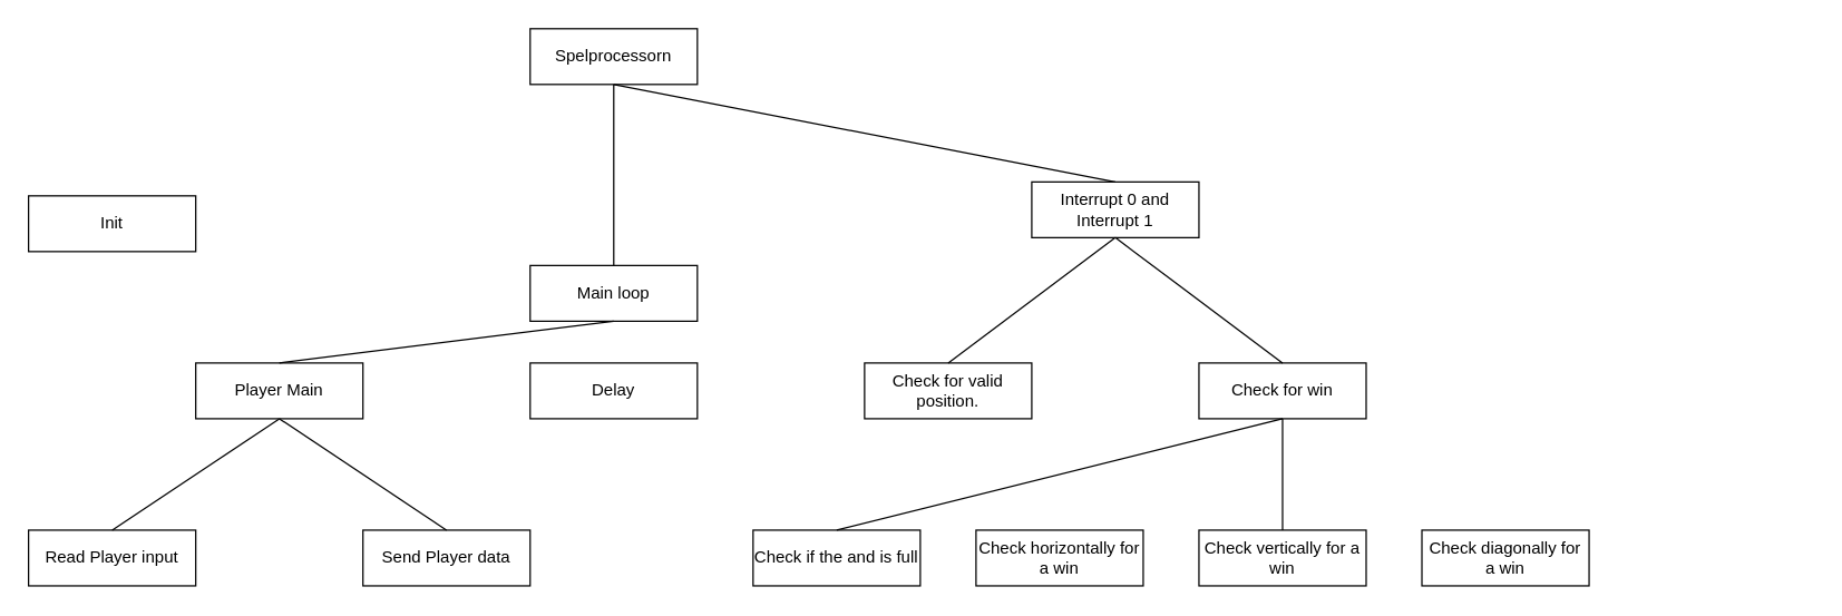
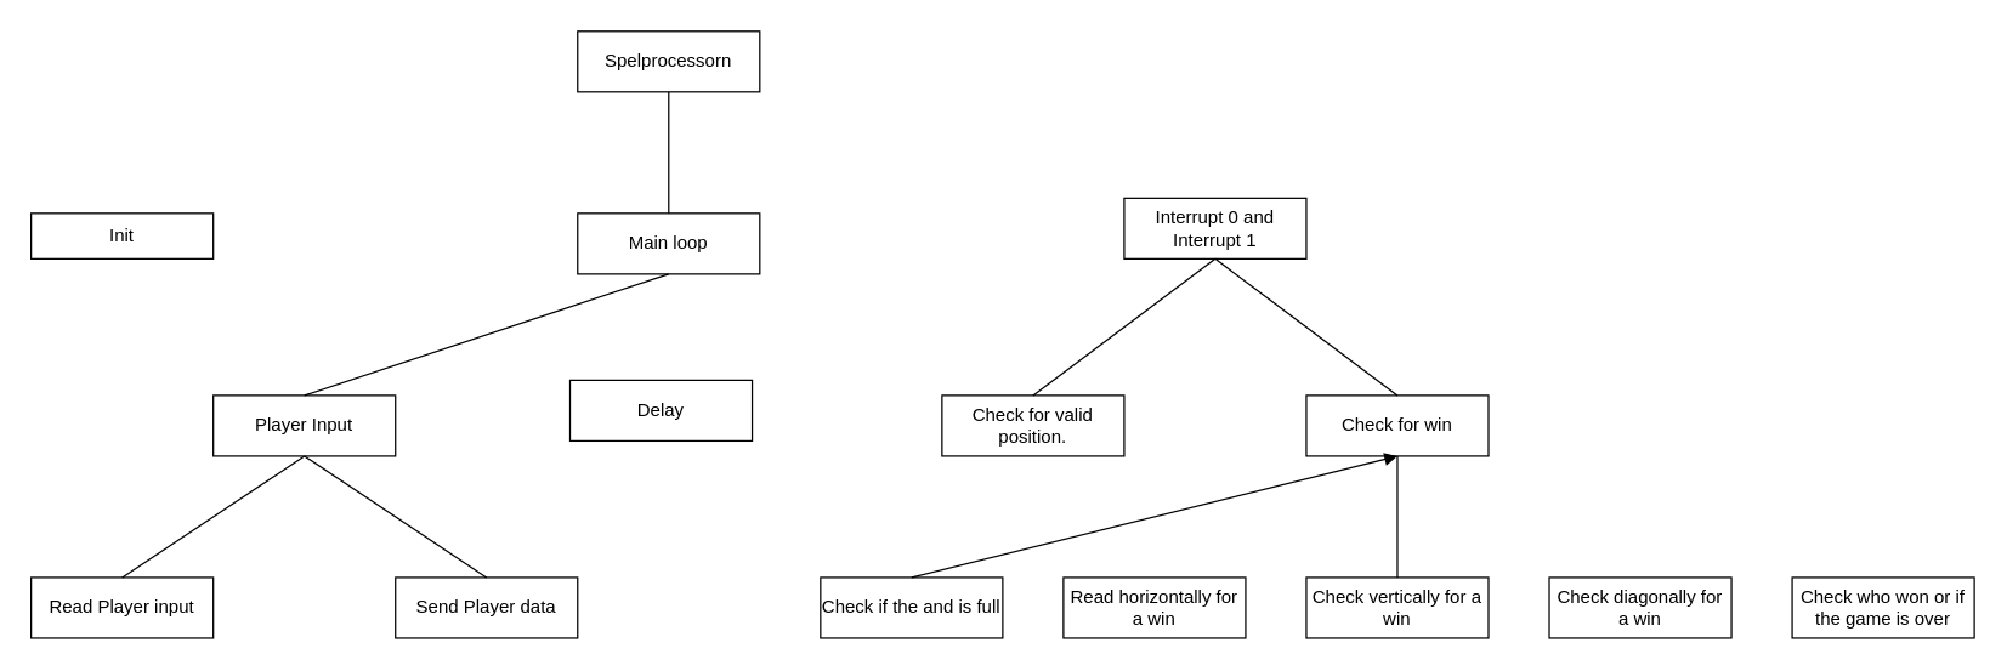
  <mxCell id="0" />
  <mxCell id="1" parent="0" />
- <mxCell id="2" value="Init" style="rounded=0;whiteSpace=wrap;html=1;" vertex="1" parent="1"><mxGeometry y="140" width="120" height="40" as="geometry" x="20" /></mxCell>
- <mxCell id="3" value="Main loop" style="rounded=0;whiteSpace=wrap;html=1;" vertex="1" parent="1"><mxGeometry x="380" y="190" width="120" height="40" as="geometry" /></mxCell>
+ <mxCell id="2" value="Init" style="rounded=0;whiteSpace=wrap;html=1;" vertex="1" parent="1"><mxGeometry x="20" y="140" width="120" height="30" as="geometry" /></mxCell>
+ <mxCell id="3" value="Main loop" style="rounded=0;whiteSpace=wrap;html=1;" vertex="1" parent="1"><mxGeometry x="380" y="140" width="120" height="40" as="geometry" /></mxCell>
  <mxCell id="4" value="Read Player input" style="rounded=0;whiteSpace=wrap;html=1;" vertex="1" parent="1"><mxGeometry y="380" width="120" height="40" as="geometry" x="20" /></mxCell>
- <mxCell id="5" value="Player Main" style="rounded=0;whiteSpace=wrap;html=1;" vertex="1" parent="1"><mxGeometry x="140" y="260" width="120" height="40" as="geometry" /></mxCell>
+ <mxCell id="5" value="Player Input" style="rounded=0;whiteSpace=wrap;html=1;" vertex="1" parent="1"><mxGeometry x="140" y="260" width="120" height="40" as="geometry" /></mxCell>
  <mxCell id="6" value="Send Player data" style="rounded=0;whiteSpace=wrap;html=1;" vertex="1" parent="1"><mxGeometry x="260" y="380" width="120" height="40" as="geometry" /></mxCell>
- <mxCell id="7" value="Delay" style="rounded=0;whiteSpace=wrap;html=1;" vertex="1" parent="1"><mxGeometry x="380" y="260" width="120" height="40" as="geometry" /></mxCell>
+ <mxCell id="7" value="Delay" style="rounded=0;whiteSpace=wrap;html=1;" vertex="1" parent="1"><mxGeometry x="375" y="250" width="120" height="40" as="geometry" /></mxCell>
  <mxCell id="8" value="" style="endArrow=none;html=1;exitX=0.5;exitY=0;exitDx=0;exitDy=0;entryX=0.5;entryY=1;entryDx=0;entryDy=0;" edge="1" parent="1" source="6" target="5"><mxGeometry width="50" height="50" relative="1" as="geometry"><mxPoint x="160" y="460" as="sourcePoint" /><mxPoint x="210" y="410" as="targetPoint" /></mxGeometry></mxCell>
  <mxCell id="9" value="" style="endArrow=none;html=1;exitX=0.5;exitY=0;exitDx=0;exitDy=0;entryX=0.5;entryY=1;entryDx=0;entryDy=0;" edge="1" parent="1" source="4" target="5"><mxGeometry width="50" height="50" relative="1" as="geometry"><mxPoint x="160" y="460" as="sourcePoint" /><mxPoint x="210" y="410" as="targetPoint" /></mxGeometry></mxCell>
  <mxCell id="10" value="" style="endArrow=none;html=1;exitX=0.5;exitY=0;exitDx=0;exitDy=0;entryX=0.5;entryY=1;entryDx=0;entryDy=0;" edge="1" parent="1" source="5" target="3"><mxGeometry width="50" height="50" relative="1" as="geometry"><mxPoint x="380" y="270" as="sourcePoint" /><mxPoint x="430" y="220" as="targetPoint" /></mxGeometry></mxCell>
  <mxCell id="11" value="" style="endArrow=none;html=1;exitX=0.5;exitY=0;exitDx=0;exitDy=0;entryX=0.5;entryY=1;entryDx=0;entryDy=0;" edge="1" parent="1" source="3" target="24"><mxGeometry width="50" height="50" relative="1" as="geometry"><mxPoint x="380" y="130" as="sourcePoint" /><mxPoint x="430" y="80" as="targetPoint" /></mxGeometry></mxCell>
  <mxCell id="12" value="Interrupt 0 and Interrupt 1" style="rounded=0;whiteSpace=wrap;html=1;" vertex="1" parent="1"><mxGeometry x="740" y="130" width="120" height="40" as="geometry" /></mxCell>
  <mxCell id="13" value="Check for win" style="rounded=0;whiteSpace=wrap;html=1;" vertex="1" parent="1"><mxGeometry x="860" y="260" width="120" height="40" as="geometry" /></mxCell>
  <mxCell id="14" value="Check if the and is full" style="rounded=0;whiteSpace=wrap;html=1;" vertex="1" parent="1"><mxGeometry x="540" y="380" width="120" height="40" as="geometry" /></mxCell>
  <mxCell id="15" value="Check for valid position." style="rounded=0;whiteSpace=wrap;html=1;" vertex="1" parent="1"><mxGeometry x="620" y="260" width="120" height="40" as="geometry" /></mxCell>
  <mxCell id="16" value="" style="endArrow=none;html=1;exitX=0.5;exitY=0;exitDx=0;exitDy=0;entryX=0.5;entryY=1;entryDx=0;entryDy=0;" edge="1" parent="1" source="15" target="12"><mxGeometry width="50" height="50" relative="1" as="geometry"><mxPoint x="725" y="260" as="sourcePoint" /><mxPoint x="760" y="250" as="targetPoint" /></mxGeometry></mxCell>
  <mxCell id="17" value="" style="endArrow=none;html=1;exitX=0.5;exitY=0;exitDx=0;exitDy=0;entryX=0.5;entryY=1;entryDx=0;entryDy=0;" edge="1" parent="1" source="13" target="12"><mxGeometry width="50" height="50" relative="1" as="geometry"><mxPoint x="850" y="260" as="sourcePoint" /><mxPoint x="900" y="210" as="targetPoint" /></mxGeometry></mxCell>
+ <mxCell id="18" value="Check who won or if the game is over" style="rounded=0;whiteSpace=wrap;html=1;" vertex="1" parent="1"><mxGeometry x="1180" y="380" width="120" height="40" as="geometry" /></mxCell>
  <mxCell id="19" value="Check diagonally for a win" style="rounded=0;whiteSpace=wrap;html=1;" vertex="1" parent="1"><mxGeometry x="1020" y="380" width="120" height="40" as="geometry" /></mxCell>
  <mxCell id="20" value="Check vertically for a win" style="rounded=0;whiteSpace=wrap;html=1;" vertex="1" parent="1"><mxGeometry x="860" y="380" width="120" height="40" as="geometry" /></mxCell>
- <mxCell id="21" value="Check horizontally for a win" style="rounded=0;whiteSpace=wrap;html=1;" vertex="1" parent="1"><mxGeometry x="700" y="380" width="120" height="40" as="geometry" /></mxCell>
- <mxCell id="22" value="" style="endArrow=none;html=1;exitX=0.5;exitY=0;exitDx=0;exitDy=0;entryX=0.5;entryY=1;entryDx=0;entryDy=0;" edge="1" parent="1" source="14" target="13"><mxGeometry width="50" height="50" relative="1" as="geometry"><mxPoint x="1070" y="420" as="sourcePoint" /><mxPoint x="1120" y="370" as="targetPoint" /></mxGeometry></mxCell>
+ <mxCell id="21" value="Read horizontally for a win" style="rounded=0;whiteSpace=wrap;html=1;" vertex="1" parent="1"><mxGeometry x="700" y="380" width="120" height="40" as="geometry" /></mxCell>
+ <mxCell id="22" value="" style="endArrow=block;html=1;exitX=0.5;exitY=0;exitDx=0;exitDy=0;entryX=0.5;entryY=1;entryDx=0;entryDy=0;" edge="1" parent="1" source="14" target="13"><mxGeometry width="50" height="50" relative="1" as="geometry"><mxPoint x="1070" y="420" as="sourcePoint" /><mxPoint x="1120" y="370" as="targetPoint" /></mxGeometry></mxCell>
  <mxCell id="23" value="" style="endArrow=none;html=1;exitX=0.5;exitY=0;exitDx=0;exitDy=0;entryX=0.5;entryY=1;entryDx=0;entryDy=0;" edge="1" parent="1" source="20" target="13"><mxGeometry width="50" height="50" relative="1" as="geometry"><mxPoint x="1070" y="420" as="sourcePoint" /><mxPoint x="1120" y="370" as="targetPoint" /></mxGeometry></mxCell>
  <mxCell id="24" value="Spelprocessorn" style="rounded=0;whiteSpace=wrap;html=1;" vertex="1" parent="1"><mxGeometry x="380" y="20" width="120" height="40" as="geometry" /></mxCell>
- <mxCell id="25" value="" style="endArrow=none;html=1;exitX=0.5;exitY=0;exitDx=0;exitDy=0;entryX=0.5;entryY=1;entryDx=0;entryDy=0;" edge="1" parent="1" source="12" target="24"><mxGeometry width="50" height="50" relative="1" as="geometry"><mxPoint x="960" y="160" as="sourcePoint" /><mxPoint x="430" y="80" as="targetPoint" /></mxGeometry></mxCell>
